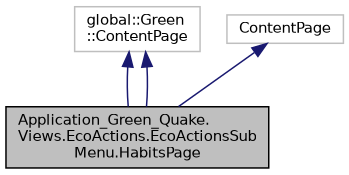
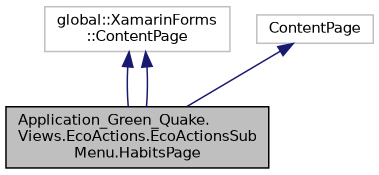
  digraph {
    node [color=grey75 fillcolor=white fontname=Helvetica fontsize=10 shape=record style=filled]
    edge [color=midnightblue dir=back fontname=Helvetica fontsize=10 labelfontname=Helvetica labelfontsize=10 style=solid]
    n1 [color=black fillcolor=grey75 fontcolor=black height=0.2 label="Application_Green_Quake.\lViews.EcoActions.EcoActionsSub\lMenu.HabitsPage" width=0.4]
-   n2 [height=0.2 label="global::Green\l::ContentPage" width=0.4]
+   n2 [height=0.2 label="global::XamarinForms\l::ContentPage" width=0.4]
    n3 [height=0.2 label=ContentPage width=0.4]
    n2 -> n1
    n2 -> n1
    n3 -> n1
  }
